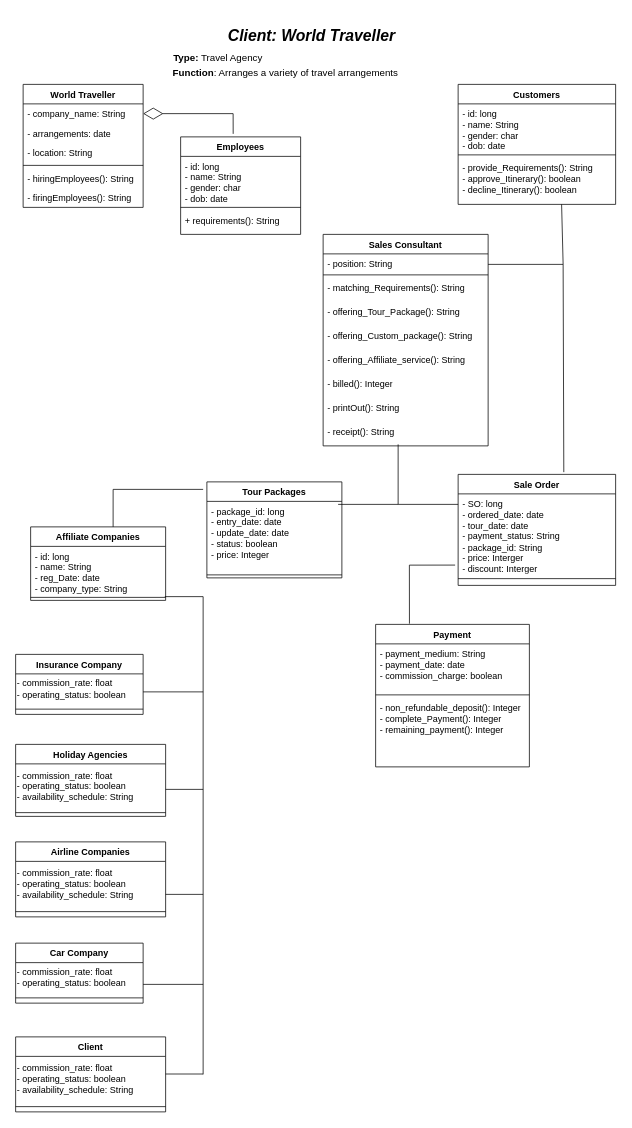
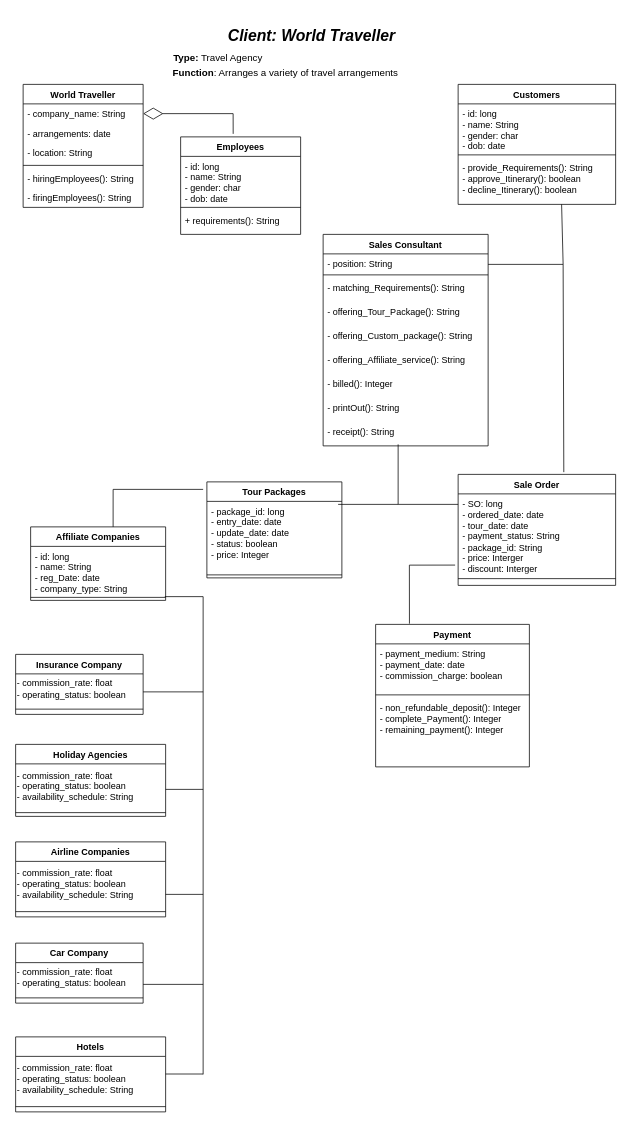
  <mxCell id="0" />
  <mxCell id="1" parent="0" />
  <mxCell id="2" value="&lt;p style=&quot;line-height: 250%; font-size: 21px;&quot;&gt;Client: World Traveller&lt;/p&gt;" style="text;strokeColor=none;align=center;fillColor=none;html=1;verticalAlign=middle;whiteSpace=wrap;rounded=0;fontStyle=3;fontSize=21;" vertex="1" parent="1"><mxGeometry x="275" y="20" width="280" height="30" as="geometry" /></mxCell>
  <mxCell id="3" value="&lt;p style=&quot;line-height: 250%; font-size: 13px;&quot;&gt;&lt;b&gt;Type:&lt;/b&gt; Travel Agency&lt;/p&gt;" style="text;strokeColor=none;align=center;fillColor=none;html=1;verticalAlign=middle;whiteSpace=wrap;rounded=0;fontStyle=0;fontSize=13;" vertex="1" parent="1"><mxGeometry x="170" y="50" width="240" height="30" as="geometry" /></mxCell>
  <mxCell id="4" value="&lt;p style=&quot;line-height: 250%; font-size: 13px;&quot;&gt;&lt;b&gt;Function&lt;/b&gt;: Arranges a variety of travel arrangements&lt;/p&gt;" style="text;strokeColor=none;align=center;fillColor=none;html=1;verticalAlign=middle;whiteSpace=wrap;rounded=0;fontStyle=0;fontSize=13;" vertex="1" parent="1"><mxGeometry x="200" y="70" width="360" height="30" as="geometry" /></mxCell>
  <mxCell id="5" value="Customers" style="swimlane;fontStyle=1;align=center;verticalAlign=top;childLayout=stackLayout;horizontal=1;startSize=26;horizontalStack=0;resizeParent=1;resizeParentMax=0;resizeLast=0;collapsible=1;marginBottom=0;whiteSpace=wrap;html=1;" vertex="1" parent="1"><mxGeometry x="610" y="100" width="210" height="160" as="geometry" /></mxCell>
  <mxCell id="6" value="- id: long&lt;br&gt;- name: String&lt;br&gt;- gender: char&lt;br&gt;- dob: date" style="text;strokeColor=none;fillColor=none;align=left;verticalAlign=top;spacingLeft=4;spacingRight=4;overflow=hidden;rotatable=0;points=[[0,0.5],[1,0.5]];portConstraint=eastwest;whiteSpace=wrap;html=1;" vertex="1" parent="5"><mxGeometry y="26" width="210" height="64" as="geometry" /></mxCell>
  <mxCell id="7" value="" style="line;strokeWidth=1;fillColor=none;align=left;verticalAlign=middle;spacingTop=-1;spacingLeft=3;spacingRight=3;rotatable=0;labelPosition=right;points=[];portConstraint=eastwest;strokeColor=inherit;" vertex="1" parent="5"><mxGeometry y="90" width="210" height="8" as="geometry" /></mxCell>
  <mxCell id="8" value="- provide_Requirements(): String&lt;br&gt;- approve_Itinerary(): boolean&lt;br&gt;- decline_Itinerary(): boolean&lt;br&gt;" style="text;strokeColor=none;fillColor=none;align=left;verticalAlign=top;spacingLeft=4;spacingRight=4;overflow=hidden;rotatable=0;points=[[0,0.5],[1,0.5]];portConstraint=eastwest;whiteSpace=wrap;html=1;" vertex="1" parent="5"><mxGeometry y="98" width="210" height="62" as="geometry" /></mxCell>
  <mxCell id="9" value="Employees" style="swimlane;fontStyle=1;align=center;verticalAlign=top;childLayout=stackLayout;horizontal=1;startSize=26;horizontalStack=0;resizeParent=1;resizeParentMax=0;resizeLast=0;collapsible=1;marginBottom=0;whiteSpace=wrap;html=1;" vertex="1" parent="1"><mxGeometry x="240" y="170" width="160" height="130" as="geometry" /></mxCell>
  <mxCell id="10" value="- id: long&lt;br&gt;- name: String&lt;br&gt;- gender: char&lt;br&gt;- dob: date" style="text;strokeColor=none;fillColor=none;align=left;verticalAlign=top;spacingLeft=4;spacingRight=4;overflow=hidden;rotatable=0;points=[[0,0.5],[1,0.5]];portConstraint=eastwest;whiteSpace=wrap;html=1;" vertex="1" parent="9"><mxGeometry y="26" width="160" height="64" as="geometry" /></mxCell>
  <mxCell id="11" value="" style="line;strokeWidth=1;fillColor=none;align=left;verticalAlign=middle;spacingTop=-1;spacingLeft=3;spacingRight=3;rotatable=0;labelPosition=right;points=[];portConstraint=eastwest;strokeColor=inherit;" vertex="1" parent="9"><mxGeometry y="90" width="160" height="8" as="geometry" /></mxCell>
  <mxCell id="12" value="+ requirements(): String&lt;br&gt;" style="text;strokeColor=none;fillColor=none;align=left;verticalAlign=top;spacingLeft=4;spacingRight=4;overflow=hidden;rotatable=0;points=[[0,0.5],[1,0.5]];portConstraint=eastwest;whiteSpace=wrap;html=1;" vertex="1" parent="9"><mxGeometry y="98" width="160" height="32" as="geometry" /></mxCell>
  <mxCell id="13" value="" style="endArrow=diamondThin;endFill=0;endSize=24;html=1;rounded=0;exitX=0.438;exitY=-0.031;exitDx=0;exitDy=0;entryX=1;entryY=0.5;entryDx=0;entryDy=0;exitPerimeter=0;" edge="1" parent="1" source="9" target="53"><mxGeometry width="160" relative="1" as="geometry"><mxPoint x="813.52" y="331.79" as="sourcePoint" /><mxPoint x="470" y="216" as="targetPoint" /><Array as="points"><mxPoint x="310" y="139" /></Array></mxGeometry></mxCell>
  <mxCell id="14" value="Sales Consultant" style="swimlane;fontStyle=1;align=center;verticalAlign=top;childLayout=stackLayout;horizontal=1;startSize=26;horizontalStack=0;resizeParent=1;resizeParentMax=0;resizeLast=0;collapsible=1;marginBottom=0;whiteSpace=wrap;html=1;" vertex="1" parent="1"><mxGeometry x="430" y="300" width="220" height="282" as="geometry" /></mxCell>
  <mxCell id="15" value="- position: String" style="text;strokeColor=none;fillColor=none;align=left;verticalAlign=top;spacingLeft=4;spacingRight=4;overflow=hidden;rotatable=0;points=[[0,0.5],[1,0.5]];portConstraint=eastwest;whiteSpace=wrap;html=1;" vertex="1" parent="14"><mxGeometry y="26" width="220" height="24" as="geometry" /></mxCell>
  <mxCell id="16" value="" style="line;strokeWidth=1;fillColor=none;align=left;verticalAlign=middle;spacingTop=-1;spacingLeft=3;spacingRight=3;rotatable=0;labelPosition=right;points=[];portConstraint=eastwest;strokeColor=inherit;" vertex="1" parent="14"><mxGeometry y="50" width="220" height="8" as="geometry" /></mxCell>
  <mxCell id="17" value="- matching_Requirements(): String" style="text;strokeColor=none;fillColor=none;align=left;verticalAlign=top;spacingLeft=4;spacingRight=4;overflow=hidden;rotatable=0;points=[[0,0.5],[1,0.5]];portConstraint=eastwest;whiteSpace=wrap;html=1;" vertex="1" parent="14"><mxGeometry y="58" width="220" height="32" as="geometry" /></mxCell>
  <mxCell id="18" value="- offering_Tour_Package(): String" style="text;strokeColor=none;fillColor=none;align=left;verticalAlign=top;spacingLeft=4;spacingRight=4;overflow=hidden;rotatable=0;points=[[0,0.5],[1,0.5]];portConstraint=eastwest;whiteSpace=wrap;html=1;" vertex="1" parent="14"><mxGeometry y="90" width="220" height="32" as="geometry" /></mxCell>
  <mxCell id="19" value="- offering_Custom_package(): String" style="text;strokeColor=none;fillColor=none;align=left;verticalAlign=top;spacingLeft=4;spacingRight=4;overflow=hidden;rotatable=0;points=[[0,0.5],[1,0.5]];portConstraint=eastwest;whiteSpace=wrap;html=1;" vertex="1" parent="14"><mxGeometry y="122" width="220" height="32" as="geometry" /></mxCell>
  <mxCell id="20" value="- offering_Affiliate_service(): String" style="text;strokeColor=none;fillColor=none;align=left;verticalAlign=top;spacingLeft=4;spacingRight=4;overflow=hidden;rotatable=0;points=[[0,0.5],[1,0.5]];portConstraint=eastwest;whiteSpace=wrap;html=1;" vertex="1" parent="14"><mxGeometry y="154" width="220" height="32" as="geometry" /></mxCell>
  <mxCell id="21" value="- billed(): Integer" style="text;strokeColor=none;fillColor=none;align=left;verticalAlign=top;spacingLeft=4;spacingRight=4;overflow=hidden;rotatable=0;points=[[0,0.5],[1,0.5]];portConstraint=eastwest;whiteSpace=wrap;html=1;" vertex="1" parent="14"><mxGeometry y="186" width="220" height="32" as="geometry" /></mxCell>
  <mxCell id="22" value="- printOut(): String" style="text;strokeColor=none;fillColor=none;align=left;verticalAlign=top;spacingLeft=4;spacingRight=4;overflow=hidden;rotatable=0;points=[[0,0.5],[1,0.5]];portConstraint=eastwest;whiteSpace=wrap;html=1;" vertex="1" parent="14"><mxGeometry y="218" width="220" height="32" as="geometry" /></mxCell>
  <mxCell id="23" value="- receipt(): String" style="text;strokeColor=none;fillColor=none;align=left;verticalAlign=top;spacingLeft=4;spacingRight=4;overflow=hidden;rotatable=0;points=[[0,0.5],[1,0.5]];portConstraint=eastwest;whiteSpace=wrap;html=1;" vertex="1" parent="14"><mxGeometry y="250" width="220" height="32" as="geometry" /></mxCell>
  <mxCell id="24" value="Sale Order" style="swimlane;fontStyle=1;align=center;verticalAlign=top;childLayout=stackLayout;horizontal=1;startSize=26;horizontalStack=0;resizeParent=1;resizeParentMax=0;resizeLast=0;collapsible=1;marginBottom=0;whiteSpace=wrap;html=1;" vertex="1" parent="1"><mxGeometry x="610" y="620" width="210" height="148" as="geometry" /></mxCell>
  <mxCell id="25" value="- SO: long&lt;br&gt;- ordered_date: date&lt;br&gt;- tour_date: date&lt;br&gt;- payment_status: String&lt;br&gt;- package_id: String&lt;br&gt;- price: Interger&lt;br&gt;- discount: Interger" style="text;strokeColor=none;fillColor=none;align=left;verticalAlign=top;spacingLeft=4;spacingRight=4;overflow=hidden;rotatable=0;points=[[0,0.5],[1,0.5]];portConstraint=eastwest;whiteSpace=wrap;html=1;" vertex="1" parent="24"><mxGeometry y="26" width="210" height="104" as="geometry" /></mxCell>
  <mxCell id="26" value="" style="line;strokeWidth=1;fillColor=none;align=left;verticalAlign=middle;spacingTop=-1;spacingLeft=3;spacingRight=3;rotatable=0;labelPosition=right;points=[];portConstraint=eastwest;strokeColor=inherit;" vertex="1" parent="24"><mxGeometry y="130" width="210" height="18" as="geometry" /></mxCell>
  <mxCell id="27" value="Affiliate Companies" style="swimlane;fontStyle=1;align=center;verticalAlign=top;childLayout=stackLayout;horizontal=1;startSize=26;horizontalStack=0;resizeParent=1;resizeParentMax=0;resizeLast=0;collapsible=1;marginBottom=0;whiteSpace=wrap;html=1;" vertex="1" parent="1"><mxGeometry x="40" y="690" width="180" height="98" as="geometry" /></mxCell>
  <mxCell id="28" value="- id: long&lt;br&gt;- name: String&lt;br&gt;- reg_Date: date&lt;br&gt;- company_type: String" style="text;strokeColor=none;fillColor=none;align=left;verticalAlign=top;spacingLeft=4;spacingRight=4;overflow=hidden;rotatable=0;points=[[0,0.5],[1,0.5]];portConstraint=eastwest;whiteSpace=wrap;html=1;" vertex="1" parent="27"><mxGeometry y="26" width="180" height="64" as="geometry" /></mxCell>
  <mxCell id="29" value="" style="line;strokeWidth=1;fillColor=none;align=left;verticalAlign=middle;spacingTop=-1;spacingLeft=3;spacingRight=3;rotatable=0;labelPosition=right;points=[];portConstraint=eastwest;strokeColor=inherit;" vertex="1" parent="27"><mxGeometry y="90" width="180" height="8" as="geometry" /></mxCell>
  <mxCell id="30" value="Payment" style="swimlane;fontStyle=1;align=center;verticalAlign=top;childLayout=stackLayout;horizontal=1;startSize=26;horizontalStack=0;resizeParent=1;resizeParentMax=0;resizeLast=0;collapsible=1;marginBottom=0;whiteSpace=wrap;html=1;" vertex="1" parent="1"><mxGeometry x="500" y="820" width="205" height="190" as="geometry" /></mxCell>
  <mxCell id="31" value="- payment_medium: String&lt;br&gt;- payment_date: date&lt;br&gt;- commission_charge: boolean" style="text;strokeColor=none;fillColor=none;align=left;verticalAlign=top;spacingLeft=4;spacingRight=4;overflow=hidden;rotatable=0;points=[[0,0.5],[1,0.5]];portConstraint=eastwest;whiteSpace=wrap;html=1;" vertex="1" parent="30"><mxGeometry y="26" width="205" height="64" as="geometry" /></mxCell>
  <mxCell id="32" value="" style="line;strokeWidth=1;fillColor=none;align=left;verticalAlign=middle;spacingTop=-1;spacingLeft=3;spacingRight=3;rotatable=0;labelPosition=right;points=[];portConstraint=eastwest;strokeColor=inherit;" vertex="1" parent="30"><mxGeometry y="90" width="205" height="8" as="geometry" /></mxCell>
  <mxCell id="33" value="- non_refundable_deposit(): Integer&lt;br&gt;- complete_Payment(): Integer&lt;br&gt;- remaining_payment(): Integer" style="text;strokeColor=none;fillColor=none;align=left;verticalAlign=top;spacingLeft=4;spacingRight=4;overflow=hidden;rotatable=0;points=[[0,0.5],[1,0.5]];portConstraint=eastwest;whiteSpace=wrap;html=1;" vertex="1" parent="30"><mxGeometry y="98" width="205" height="92" as="geometry" /></mxCell>
  <mxCell id="34" value="Car Company" style="swimlane;fontStyle=1;align=center;verticalAlign=top;childLayout=stackLayout;horizontal=1;startSize=26;horizontalStack=0;resizeParent=1;resizeParentMax=0;resizeLast=0;collapsible=1;marginBottom=0;whiteSpace=wrap;html=1;" vertex="1" parent="1"><mxGeometry x="20" y="1245" width="170" height="80" as="geometry" /></mxCell>
  <mxCell id="35" value="&lt;div style=&quot;&quot;&gt;- commission_rate: float&lt;br&gt;&lt;/div&gt;&lt;div style=&quot;&quot;&gt;- operating_status: boolean&lt;/div&gt;" style="text;html=1;align=left;verticalAlign=middle;resizable=0;points=[];autosize=1;strokeColor=none;fillColor=none;" vertex="1" parent="34"><mxGeometry y="26" width="170" height="40" as="geometry" /></mxCell>
  <mxCell id="36" value="" style="line;strokeWidth=1;fillColor=none;align=left;verticalAlign=middle;spacingTop=-1;spacingLeft=3;spacingRight=3;rotatable=0;labelPosition=right;points=[];portConstraint=eastwest;strokeColor=inherit;" vertex="1" parent="34"><mxGeometry y="66" width="170" height="14" as="geometry" /></mxCell>
  <mxCell id="37" value="Insurance Company" style="swimlane;fontStyle=1;align=center;verticalAlign=top;childLayout=stackLayout;horizontal=1;startSize=26;horizontalStack=0;resizeParent=1;resizeParentMax=0;resizeLast=0;collapsible=1;marginBottom=0;whiteSpace=wrap;html=1;" vertex="1" parent="1"><mxGeometry x="20" y="860" width="170" height="80" as="geometry" /></mxCell>
  <mxCell id="38" value="&lt;div style=&quot;&quot;&gt;- commission_rate: float&lt;br&gt;&lt;/div&gt;&lt;div style=&quot;&quot;&gt;- operating_status: boolean&lt;/div&gt;" style="text;html=1;align=left;verticalAlign=middle;resizable=0;points=[];autosize=1;strokeColor=none;fillColor=none;" vertex="1" parent="37"><mxGeometry y="26" width="170" height="40" as="geometry" /></mxCell>
  <mxCell id="39" value="" style="line;strokeWidth=1;fillColor=none;align=left;verticalAlign=middle;spacingTop=-1;spacingLeft=3;spacingRight=3;rotatable=0;labelPosition=right;points=[];portConstraint=eastwest;strokeColor=inherit;" vertex="1" parent="37"><mxGeometry y="66" width="170" height="14" as="geometry" /></mxCell>
  <mxCell id="40" value="Tour Packages" style="swimlane;fontStyle=1;align=center;verticalAlign=top;childLayout=stackLayout;horizontal=1;startSize=26;horizontalStack=0;resizeParent=1;resizeParentMax=0;resizeLast=0;collapsible=1;marginBottom=0;whiteSpace=wrap;html=1;" vertex="1" parent="1"><mxGeometry x="275" y="630" width="180" height="128" as="geometry" /></mxCell>
  <mxCell id="41" value="- package_id: long&lt;br&gt;- entry_date: date&lt;br&gt;- update_date: date&lt;br&gt;- status: boolean&lt;br&gt;- price: Integer" style="text;strokeColor=none;fillColor=none;align=left;verticalAlign=top;spacingLeft=4;spacingRight=4;overflow=hidden;rotatable=0;points=[[0,0.5],[1,0.5]];portConstraint=eastwest;whiteSpace=wrap;html=1;" vertex="1" parent="40"><mxGeometry y="26" width="180" height="94" as="geometry" /></mxCell>
  <mxCell id="42" value="" style="line;strokeWidth=1;fillColor=none;align=left;verticalAlign=middle;spacingTop=-1;spacingLeft=3;spacingRight=3;rotatable=0;labelPosition=right;points=[];portConstraint=eastwest;strokeColor=inherit;" vertex="1" parent="40"><mxGeometry y="120" width="180" height="8" as="geometry" /></mxCell>
  <mxCell id="43" value="Airline Companies" style="swimlane;fontStyle=1;align=center;verticalAlign=top;childLayout=stackLayout;horizontal=1;startSize=26;horizontalStack=0;resizeParent=1;resizeParentMax=0;resizeLast=0;collapsible=1;marginBottom=0;whiteSpace=wrap;html=1;" vertex="1" parent="1"><mxGeometry x="20" y="1110" width="200" height="100" as="geometry" /></mxCell>
  <mxCell id="44" value="&lt;div style=&quot;&quot;&gt;- commission_rate: float&lt;br&gt;&lt;/div&gt;&lt;div style=&quot;&quot;&gt;- operating_status: boolean&lt;/div&gt;&lt;div style=&quot;&quot;&gt;- availability_schedule: String&lt;br&gt;&lt;/div&gt;" style="text;html=1;align=left;verticalAlign=middle;resizable=0;points=[];autosize=1;strokeColor=none;fillColor=none;" vertex="1" parent="43"><mxGeometry y="26" width="200" height="60" as="geometry" /></mxCell>
  <mxCell id="45" value="" style="line;strokeWidth=1;fillColor=none;align=left;verticalAlign=middle;spacingTop=-1;spacingLeft=3;spacingRight=3;rotatable=0;labelPosition=right;points=[];portConstraint=eastwest;strokeColor=inherit;" vertex="1" parent="43"><mxGeometry y="86" width="200" height="14" as="geometry" /></mxCell>
- <mxCell id="46" value="Client" style="swimlane;fontStyle=1;align=center;verticalAlign=top;childLayout=stackLayout;horizontal=1;startSize=26;horizontalStack=0;resizeParent=1;resizeParentMax=0;resizeLast=0;collapsible=1;marginBottom=0;whiteSpace=wrap;html=1;" vertex="1" parent="1"><mxGeometry x="20" y="1370" width="200" height="100" as="geometry" /></mxCell>
+ <mxCell id="46" value="Hotels" style="swimlane;fontStyle=1;align=center;verticalAlign=top;childLayout=stackLayout;horizontal=1;startSize=26;horizontalStack=0;resizeParent=1;resizeParentMax=0;resizeLast=0;collapsible=1;marginBottom=0;whiteSpace=wrap;html=1;" vertex="1" parent="1"><mxGeometry x="20" y="1370" width="200" height="100" as="geometry" /></mxCell>
  <mxCell id="47" value="&lt;div style=&quot;&quot;&gt;- commission_rate: float&lt;br&gt;&lt;/div&gt;&lt;div style=&quot;&quot;&gt;- operating_status: boolean&lt;span style=&quot;background-color: initial;&quot;&gt;&amp;nbsp;&lt;/span&gt;&lt;/div&gt;- availability_schedule: String" style="text;html=1;align=left;verticalAlign=middle;resizable=0;points=[];autosize=1;strokeColor=none;fillColor=none;" vertex="1" parent="46"><mxGeometry y="26" width="200" height="60" as="geometry" /></mxCell>
  <mxCell id="48" value="" style="line;strokeWidth=1;fillColor=none;align=left;verticalAlign=middle;spacingTop=-1;spacingLeft=3;spacingRight=3;rotatable=0;labelPosition=right;points=[];portConstraint=eastwest;strokeColor=inherit;" vertex="1" parent="46"><mxGeometry y="86" width="200" height="14" as="geometry" /></mxCell>
  <mxCell id="49" value="Holiday Agencies" style="swimlane;fontStyle=1;align=center;verticalAlign=top;childLayout=stackLayout;horizontal=1;startSize=26;horizontalStack=0;resizeParent=1;resizeParentMax=0;resizeLast=0;collapsible=1;marginBottom=0;whiteSpace=wrap;html=1;" vertex="1" parent="1"><mxGeometry x="20" y="980" width="200" height="96" as="geometry" /></mxCell>
  <mxCell id="50" value="&lt;div style=&quot;&quot;&gt;- commission_rate: float&lt;br&gt;&lt;/div&gt;&lt;div style=&quot;&quot;&gt;- operating_status: boolean&lt;/div&gt;&lt;div style=&quot;&quot;&gt;- availability_schedule: String&lt;/div&gt;" style="text;html=1;align=left;verticalAlign=middle;resizable=0;points=[];autosize=1;strokeColor=none;fillColor=none;" vertex="1" parent="49"><mxGeometry y="26" width="200" height="60" as="geometry" /></mxCell>
  <mxCell id="51" value="" style="line;strokeWidth=1;fillColor=none;align=left;verticalAlign=middle;spacingTop=-1;spacingLeft=3;spacingRight=3;rotatable=0;labelPosition=right;points=[];portConstraint=eastwest;strokeColor=inherit;" vertex="1" parent="49"><mxGeometry y="86" width="200" height="10" as="geometry" /></mxCell>
  <mxCell id="52" value="World Traveller" style="swimlane;fontStyle=1;align=center;verticalAlign=top;childLayout=stackLayout;horizontal=1;startSize=26;horizontalStack=0;resizeParent=1;resizeParentMax=0;resizeLast=0;collapsible=1;marginBottom=0;whiteSpace=wrap;html=1;" vertex="1" parent="1"><mxGeometry x="30" y="100" width="160" height="164" as="geometry" /></mxCell>
  <mxCell id="53" value="- company_name: String" style="text;strokeColor=none;fillColor=none;align=left;verticalAlign=top;spacingLeft=4;spacingRight=4;overflow=hidden;rotatable=0;points=[[0,0.5],[1,0.5]];portConstraint=eastwest;whiteSpace=wrap;html=1;" vertex="1" parent="52"><mxGeometry y="26" width="160" height="26" as="geometry" /></mxCell>
  <mxCell id="54" value="- arrangements: date" style="text;strokeColor=none;fillColor=none;align=left;verticalAlign=top;spacingLeft=4;spacingRight=4;overflow=hidden;rotatable=0;points=[[0,0.5],[1,0.5]];portConstraint=eastwest;whiteSpace=wrap;html=1;" vertex="1" parent="52"><mxGeometry y="52" width="160" height="26" as="geometry" /></mxCell>
  <mxCell id="55" value="- location: String" style="text;strokeColor=none;fillColor=none;align=left;verticalAlign=top;spacingLeft=4;spacingRight=4;overflow=hidden;rotatable=0;points=[[0,0.5],[1,0.5]];portConstraint=eastwest;whiteSpace=wrap;html=1;" vertex="1" parent="52"><mxGeometry y="78" width="160" height="26" as="geometry" /></mxCell>
  <mxCell id="56" value="" style="line;strokeWidth=1;fillColor=none;align=left;verticalAlign=middle;spacingTop=-1;spacingLeft=3;spacingRight=3;rotatable=0;labelPosition=right;points=[];portConstraint=eastwest;strokeColor=inherit;" vertex="1" parent="52"><mxGeometry y="104" width="160" height="8" as="geometry" /></mxCell>
  <mxCell id="57" value="- hiringEmployees(): String" style="text;strokeColor=none;fillColor=none;align=left;verticalAlign=top;spacingLeft=4;spacingRight=4;overflow=hidden;rotatable=0;points=[[0,0.5],[1,0.5]];portConstraint=eastwest;whiteSpace=wrap;html=1;" vertex="1" parent="52"><mxGeometry y="112" width="160" height="26" as="geometry" /></mxCell>
  <mxCell id="58" value="- firingEmployees(): String" style="text;strokeColor=none;fillColor=none;align=left;verticalAlign=top;spacingLeft=4;spacingRight=4;overflow=hidden;rotatable=0;points=[[0,0.5],[1,0.5]];portConstraint=eastwest;whiteSpace=wrap;html=1;" vertex="1" parent="52"><mxGeometry y="138" width="160" height="26" as="geometry" /></mxCell>
  <mxCell id="59" value="" style="endArrow=none;html=1;rounded=0;entryX=0.657;entryY=1;entryDx=0;entryDy=0;entryPerimeter=0;" edge="1" parent="1" target="8"><mxGeometry width="50" height="50" relative="1" as="geometry"><mxPoint x="650" y="340" as="sourcePoint" /><mxPoint x="671.5" y="313" as="targetPoint" /><Array as="points"><mxPoint x="750" y="340" /></Array></mxGeometry></mxCell>
  <mxCell id="60" value="" style="endArrow=none;html=1;rounded=0;exitX=0.671;exitY=-0.02;exitDx=0;exitDy=0;exitPerimeter=0;" edge="1" parent="1" source="24"><mxGeometry width="50" height="50" relative="1" as="geometry"><mxPoint x="390" y="610" as="sourcePoint" /><mxPoint x="750" y="340" as="targetPoint" /></mxGeometry></mxCell>
  <mxCell id="61" value="" style="endArrow=none;html=1;rounded=0;" edge="1" parent="1"><mxGeometry width="50" height="50" relative="1" as="geometry"><mxPoint x="610" y="660" as="sourcePoint" /><mxPoint x="530" y="580" as="targetPoint" /><Array as="points"><mxPoint x="530" y="660" /></Array></mxGeometry></mxCell>
  <mxCell id="62" value="" style="endArrow=none;html=1;rounded=0;" edge="1" parent="1"><mxGeometry width="50" height="50" relative="1" as="geometry"><mxPoint x="450" y="660" as="sourcePoint" /><mxPoint x="530" y="660" as="targetPoint" /></mxGeometry></mxCell>
  <mxCell id="63" value="" style="endArrow=none;html=1;rounded=0;exitX=0.611;exitY=0;exitDx=0;exitDy=0;exitPerimeter=0;" edge="1" parent="1" source="27"><mxGeometry width="50" height="50" relative="1" as="geometry"><mxPoint x="150" y="680" as="sourcePoint" /><mxPoint x="270" y="640" as="targetPoint" /><Array as="points"><mxPoint x="150" y="640" /></Array></mxGeometry></mxCell>
  <mxCell id="64" value="" style="endArrow=none;html=1;rounded=0;entryX=0.22;entryY=-0.005;entryDx=0;entryDy=0;entryPerimeter=0;exitX=-0.019;exitY=0.913;exitDx=0;exitDy=0;exitPerimeter=0;" edge="1" parent="1" source="25" target="30"><mxGeometry width="50" height="50" relative="1" as="geometry"><mxPoint x="620" y="670" as="sourcePoint" /><mxPoint x="540" y="590" as="targetPoint" /><Array as="points"><mxPoint x="545" y="741" /></Array></mxGeometry></mxCell>
  <mxCell id="65" value="" style="endArrow=none;html=1;rounded=0;exitX=0.994;exitY=0.375;exitDx=0;exitDy=0;exitPerimeter=0;" edge="1" parent="1" source="29"><mxGeometry width="50" height="50" relative="1" as="geometry"><mxPoint x="320.5" y="861" as="sourcePoint" /><mxPoint x="270" y="1420" as="targetPoint" /><Array as="points"><mxPoint x="270" y="783" /></Array></mxGeometry></mxCell>
  <mxCell id="66" value="" style="endArrow=none;html=1;rounded=0;" edge="1" parent="1"><mxGeometry width="50" height="50" relative="1" as="geometry"><mxPoint x="270" y="910" as="sourcePoint" /><mxPoint x="190" y="910" as="targetPoint" /><Array as="points" /></mxGeometry></mxCell>
  <mxCell id="67" value="" style="endArrow=none;html=1;rounded=0;" edge="1" parent="1"><mxGeometry width="50" height="50" relative="1" as="geometry"><mxPoint x="270" y="1040" as="sourcePoint" /><mxPoint x="220" y="1040" as="targetPoint" /><Array as="points" /></mxGeometry></mxCell>
  <mxCell id="68" value="" style="endArrow=none;html=1;rounded=0;" edge="1" parent="1"><mxGeometry width="50" height="50" relative="1" as="geometry"><mxPoint x="270" y="1180" as="sourcePoint" /><mxPoint x="220" y="1180" as="targetPoint" /><Array as="points" /></mxGeometry></mxCell>
  <mxCell id="69" value="" style="endArrow=none;html=1;rounded=0;" edge="1" parent="1"><mxGeometry width="50" height="50" relative="1" as="geometry"><mxPoint x="270" y="1419.5" as="sourcePoint" /><mxPoint x="220" y="1419.5" as="targetPoint" /><Array as="points" /></mxGeometry></mxCell>
  <mxCell id="70" value="" style="endArrow=none;html=1;rounded=0;" edge="1" parent="1"><mxGeometry width="50" height="50" relative="1" as="geometry"><mxPoint x="270" y="1300" as="sourcePoint" /><mxPoint x="190" y="1300" as="targetPoint" /><Array as="points" /></mxGeometry></mxCell>
